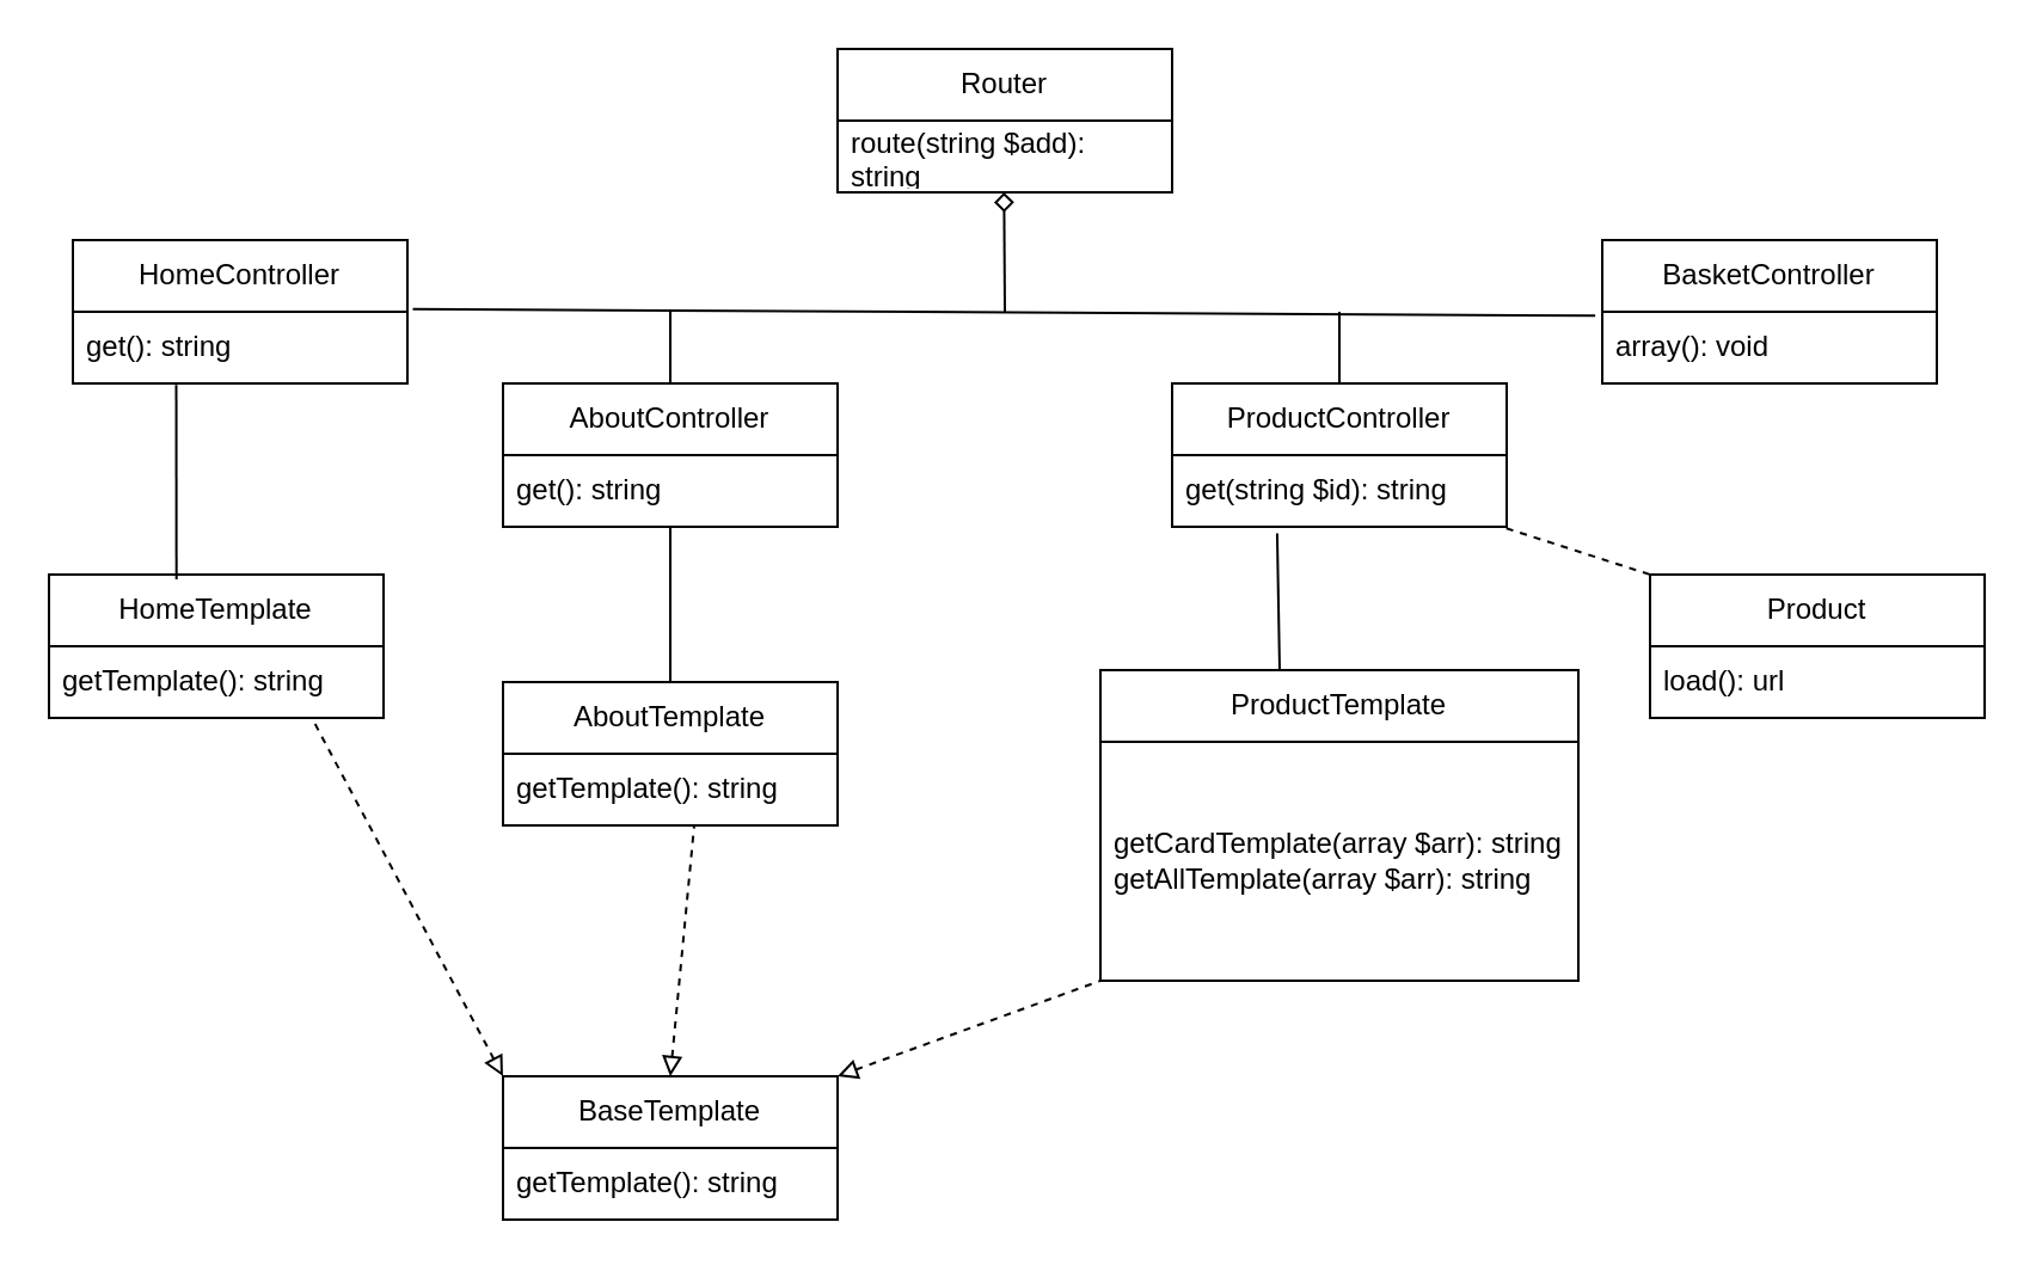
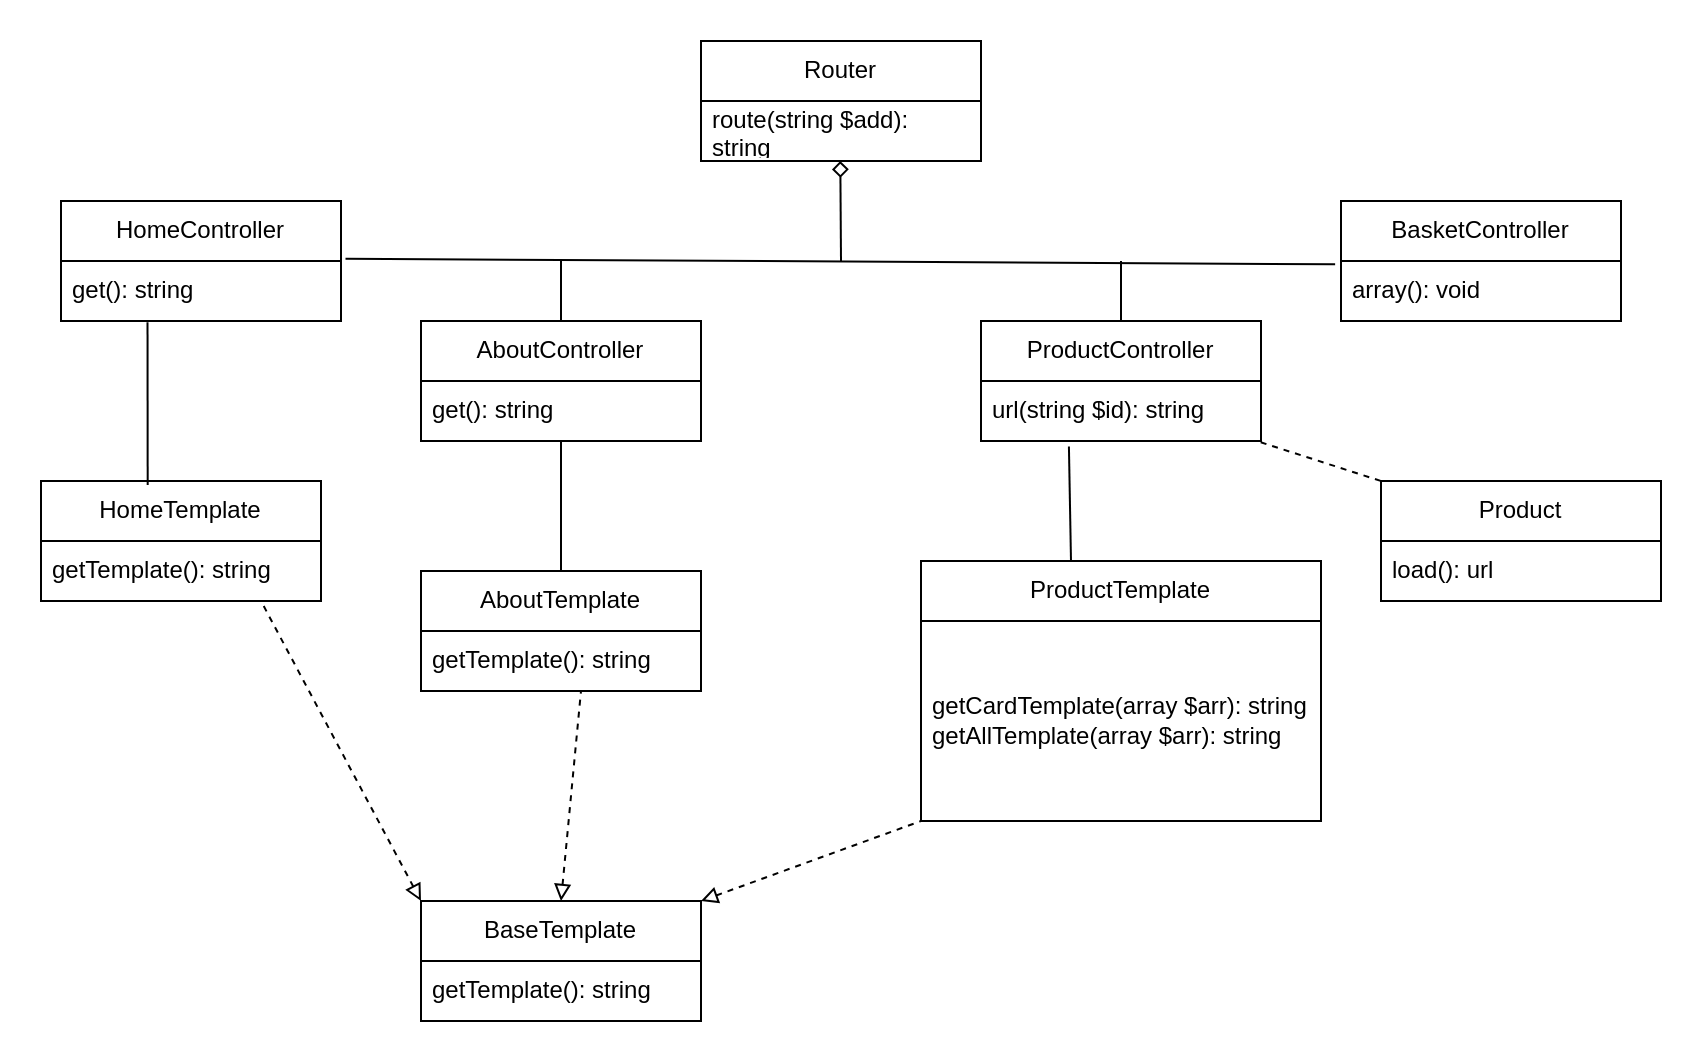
  <mxCell id="0" />
  <mxCell id="1" parent="0" />
  <mxCell id="2" value="Router" style="swimlane;fontStyle=0;childLayout=stackLayout;horizontal=1;startSize=30;horizontalStack=0;resizeParent=1;resizeParentMax=0;resizeLast=0;collapsible=1;marginBottom=0;whiteSpace=wrap;html=1;" vertex="1" parent="1"><mxGeometry x="350" y="20" width="140" height="60" as="geometry" /></mxCell>
  <mxCell id="3" value="route(string $add): string" style="text;strokeColor=none;fillColor=none;align=left;verticalAlign=middle;spacingLeft=4;spacingRight=4;overflow=hidden;points=[[0,0.5],[1,0.5]];portConstraint=eastwest;rotatable=0;whiteSpace=wrap;html=1;" vertex="1" parent="2"><mxGeometry y="30" width="140" height="30" as="geometry" /></mxCell>
  <mxCell id="4" value="HomeController" style="swimlane;fontStyle=0;childLayout=stackLayout;horizontal=1;startSize=30;horizontalStack=0;resizeParent=1;resizeParentMax=0;resizeLast=0;collapsible=1;marginBottom=0;whiteSpace=wrap;html=1;" vertex="1" parent="1"><mxGeometry y="100" width="140" height="60" as="geometry" x="30" /></mxCell>
  <mxCell id="5" value="get(): string" style="text;strokeColor=none;fillColor=none;align=left;verticalAlign=middle;spacingLeft=4;spacingRight=4;overflow=hidden;points=[[0,0.5],[1,0.5]];portConstraint=eastwest;rotatable=0;whiteSpace=wrap;html=1;" vertex="1" parent="4"><mxGeometry y="30" width="140" height="30" as="geometry" /></mxCell>
  <mxCell id="6" value="AboutController" style="swimlane;fontStyle=0;childLayout=stackLayout;horizontal=1;startSize=30;horizontalStack=0;resizeParent=1;resizeParentMax=0;resizeLast=0;collapsible=1;marginBottom=0;whiteSpace=wrap;html=1;" vertex="1" parent="1"><mxGeometry x="210" y="160" width="140" height="60" as="geometry" /></mxCell>
  <mxCell id="7" value="get(): string" style="text;strokeColor=none;fillColor=none;align=left;verticalAlign=middle;spacingLeft=4;spacingRight=4;overflow=hidden;points=[[0,0.5],[1,0.5]];portConstraint=eastwest;rotatable=0;whiteSpace=wrap;html=1;" vertex="1" parent="6"><mxGeometry y="30" width="140" height="30" as="geometry" /></mxCell>
  <mxCell id="8" value="ProductController" style="swimlane;fontStyle=0;childLayout=stackLayout;horizontal=1;startSize=30;horizontalStack=0;resizeParent=1;resizeParentMax=0;resizeLast=0;collapsible=1;marginBottom=0;whiteSpace=wrap;html=1;" vertex="1" parent="1"><mxGeometry x="490" y="160" width="140" height="60" as="geometry" /></mxCell>
- <mxCell id="9" value="get(string $id): string" style="text;strokeColor=none;fillColor=none;align=left;verticalAlign=middle;spacingLeft=4;spacingRight=4;overflow=hidden;points=[[0,0.5],[1,0.5]];portConstraint=eastwest;rotatable=0;whiteSpace=wrap;html=1;" vertex="1" parent="8"><mxGeometry y="30" width="140" height="30" as="geometry" /></mxCell>
+ <mxCell id="9" value="url(string $id): string" style="text;strokeColor=none;fillColor=none;align=left;verticalAlign=middle;spacingLeft=4;spacingRight=4;overflow=hidden;points=[[0,0.5],[1,0.5]];portConstraint=eastwest;rotatable=0;whiteSpace=wrap;html=1;" vertex="1" parent="8"><mxGeometry y="30" width="140" height="30" as="geometry" /></mxCell>
  <mxCell id="10" value="BasketController" style="swimlane;fontStyle=0;childLayout=stackLayout;horizontal=1;startSize=30;horizontalStack=0;resizeParent=1;resizeParentMax=0;resizeLast=0;collapsible=1;marginBottom=0;whiteSpace=wrap;html=1;" vertex="1" parent="1"><mxGeometry x="670" y="100" width="140" height="60" as="geometry" /></mxCell>
  <mxCell id="11" value="array(): void" style="text;strokeColor=none;fillColor=none;align=left;verticalAlign=middle;spacingLeft=4;spacingRight=4;overflow=hidden;points=[[0,0.5],[1,0.5]];portConstraint=eastwest;rotatable=0;whiteSpace=wrap;html=1;" vertex="1" parent="10"><mxGeometry y="30" width="140" height="30" as="geometry" /></mxCell>
  <mxCell id="12" value="HomeTemplate" style="swimlane;fontStyle=0;childLayout=stackLayout;horizontal=1;startSize=30;horizontalStack=0;resizeParent=1;resizeParentMax=0;resizeLast=0;collapsible=1;marginBottom=0;whiteSpace=wrap;html=1;" vertex="1" parent="1"><mxGeometry x="20" y="240" width="140" height="60" as="geometry" /></mxCell>
  <mxCell id="13" value="getTemplate(): string" style="text;strokeColor=none;fillColor=none;align=left;verticalAlign=middle;spacingLeft=4;spacingRight=4;overflow=hidden;points=[[0,0.5],[1,0.5]];portConstraint=eastwest;rotatable=0;whiteSpace=wrap;html=1;" vertex="1" parent="12"><mxGeometry y="30" width="140" height="30" as="geometry" /></mxCell>
  <mxCell id="14" value="AboutTemplate" style="swimlane;fontStyle=0;childLayout=stackLayout;horizontal=1;startSize=30;horizontalStack=0;resizeParent=1;resizeParentMax=0;resizeLast=0;collapsible=1;marginBottom=0;whiteSpace=wrap;html=1;" vertex="1" parent="1"><mxGeometry x="210" y="285" width="140" height="60" as="geometry" /></mxCell>
  <mxCell id="15" value="getTemplate(): string" style="text;strokeColor=none;fillColor=none;align=left;verticalAlign=middle;spacingLeft=4;spacingRight=4;overflow=hidden;points=[[0,0.5],[1,0.5]];portConstraint=eastwest;rotatable=0;whiteSpace=wrap;html=1;" vertex="1" parent="14"><mxGeometry y="30" width="140" height="30" as="geometry" /></mxCell>
  <mxCell id="16" value="ProductTemplate" style="swimlane;fontStyle=0;childLayout=stackLayout;horizontal=1;startSize=30;horizontalStack=0;resizeParent=1;resizeParentMax=0;resizeLast=0;collapsible=1;marginBottom=0;whiteSpace=wrap;html=1;" vertex="1" parent="1"><mxGeometry x="460" y="280" width="200" height="130" as="geometry" /></mxCell>
  <mxCell id="17" value="getCardTemplate(array $arr): string&lt;div&gt;getAllTemplate(array $arr): string&lt;/div&gt;" style="text;strokeColor=none;fillColor=none;align=left;verticalAlign=middle;spacingLeft=4;spacingRight=4;overflow=hidden;points=[[0,0.5],[1,0.5]];portConstraint=eastwest;rotatable=0;whiteSpace=wrap;html=1;" vertex="1" parent="16"><mxGeometry y="30" width="200" height="100" as="geometry" /></mxCell>
  <mxCell id="18" value="Product" style="swimlane;fontStyle=0;childLayout=stackLayout;horizontal=1;startSize=30;horizontalStack=0;resizeParent=1;resizeParentMax=0;resizeLast=0;collapsible=1;marginBottom=0;whiteSpace=wrap;html=1;" vertex="1" parent="1"><mxGeometry x="690" y="240" width="140" height="60" as="geometry" /></mxCell>
  <mxCell id="19" value="load(): url" style="text;strokeColor=none;fillColor=none;align=left;verticalAlign=middle;spacingLeft=4;spacingRight=4;overflow=hidden;points=[[0,0.5],[1,0.5]];portConstraint=eastwest;rotatable=0;whiteSpace=wrap;html=1;" vertex="1" parent="18"><mxGeometry y="30" width="140" height="30" as="geometry" /></mxCell>
  <mxCell id="20" value="BaseTemplate" style="swimlane;fontStyle=0;childLayout=stackLayout;horizontal=1;startSize=30;horizontalStack=0;resizeParent=1;resizeParentMax=0;resizeLast=0;collapsible=1;marginBottom=0;whiteSpace=wrap;html=1;" vertex="1" parent="1"><mxGeometry x="210" y="450" width="140" height="60" as="geometry" /></mxCell>
  <mxCell id="21" value="getTemplate(): string" style="text;strokeColor=none;fillColor=none;align=left;verticalAlign=middle;spacingLeft=4;spacingRight=4;overflow=hidden;points=[[0,0.5],[1,0.5]];portConstraint=eastwest;rotatable=0;whiteSpace=wrap;html=1;" vertex="1" parent="20"><mxGeometry y="30" width="140" height="30" as="geometry" /></mxCell>
  <mxCell id="22" value="" style="endArrow=none;html=1;rounded=0;startArrow=diamond;startFill=0;" edge="1" parent="1"><mxGeometry width="50" height="50" relative="1" as="geometry"><mxPoint x="419.66" y="80" as="sourcePoint" /><mxPoint x="420" y="130" as="targetPoint" /></mxGeometry></mxCell>
  <mxCell id="23" value="" style="endArrow=none;html=1;rounded=0;exitX=1.016;exitY=-0.037;exitDx=0;exitDy=0;exitPerimeter=0;entryX=-0.021;entryY=0.055;entryDx=0;entryDy=0;entryPerimeter=0;" edge="1" parent="1" source="5" target="11"><mxGeometry width="50" height="50" relative="1" as="geometry"><mxPoint x="395" y="155" as="sourcePoint" /><mxPoint x="530" y="120" as="targetPoint" /></mxGeometry></mxCell>
  <mxCell id="24" value="" style="endArrow=none;html=1;rounded=0;" edge="1" parent="1"><mxGeometry width="50" height="50" relative="1" as="geometry"><mxPoint x="280" y="160" as="sourcePoint" /><mxPoint x="280" y="130" as="targetPoint" /></mxGeometry></mxCell>
  <mxCell id="25" value="" style="endArrow=none;html=1;rounded=0;" edge="1" parent="1"><mxGeometry width="50" height="50" relative="1" as="geometry"><mxPoint x="560" y="160" as="sourcePoint" /><mxPoint x="560" y="130" as="targetPoint" /></mxGeometry></mxCell>
  <mxCell id="26" value="" style="endArrow=none;html=1;rounded=0;entryX=0.309;entryY=1.021;entryDx=0;entryDy=0;entryPerimeter=0;exitX=0.381;exitY=0.033;exitDx=0;exitDy=0;exitPerimeter=0;" edge="1" parent="1" source="12" target="5"><mxGeometry width="50" height="50" relative="1" as="geometry"><mxPoint x="70" y="240" as="sourcePoint" /><mxPoint x="120" y="190" as="targetPoint" /></mxGeometry></mxCell>
  <mxCell id="27" value="" style="endArrow=none;html=1;rounded=0;entryX=0.5;entryY=1;entryDx=0;entryDy=0;entryPerimeter=0;" edge="1" parent="1" target="7"><mxGeometry width="50" height="50" relative="1" as="geometry"><mxPoint x="280" y="285" as="sourcePoint" /><mxPoint x="330" y="235" as="targetPoint" /></mxGeometry></mxCell>
  <mxCell id="28" value="" style="endArrow=none;html=1;rounded=0;entryX=0.314;entryY=1.09;entryDx=0;entryDy=0;entryPerimeter=0;" edge="1" parent="1" target="9"><mxGeometry width="50" height="50" relative="1" as="geometry"><mxPoint x="535" y="280" as="sourcePoint" /><mxPoint x="585" y="230" as="targetPoint" /></mxGeometry></mxCell>
  <mxCell id="29" value="" style="endArrow=none;html=1;rounded=0;entryX=0;entryY=0;entryDx=0;entryDy=0;exitX=0.999;exitY=1.021;exitDx=0;exitDy=0;exitPerimeter=0;dashed=1;" edge="1" parent="1" source="9" target="18"><mxGeometry width="50" height="50" relative="1" as="geometry"><mxPoint x="640" y="220" as="sourcePoint" /><mxPoint x="680" y="165" as="targetPoint" /></mxGeometry></mxCell>
  <mxCell id="30" value="" style="endArrow=none;dashed=1;html=1;rounded=0;exitX=0;exitY=0;exitDx=0;exitDy=0;startArrow=block;startFill=0;" edge="1" parent="1" source="20"><mxGeometry width="50" height="50" relative="1" as="geometry"><mxPoint x="80" y="350" as="sourcePoint" /><mxPoint x="130" y="300" as="targetPoint" /></mxGeometry></mxCell>
  <mxCell id="31" value="" style="endArrow=none;dashed=1;html=1;rounded=0;exitX=0.5;exitY=0;exitDx=0;exitDy=0;startArrow=block;startFill=0;" edge="1" parent="1" source="20"><mxGeometry width="50" height="50" relative="1" as="geometry"><mxPoint x="240" y="395" as="sourcePoint" /><mxPoint x="290" y="345" as="targetPoint" /></mxGeometry></mxCell>
  <mxCell id="32" value="" style="endArrow=none;dashed=1;html=1;rounded=0;exitX=1;exitY=0;exitDx=0;exitDy=0;startArrow=block;startFill=0;" edge="1" parent="1" source="20"><mxGeometry width="50" height="50" relative="1" as="geometry"><mxPoint x="410" y="460" as="sourcePoint" /><mxPoint x="460" y="410" as="targetPoint" /></mxGeometry></mxCell>
